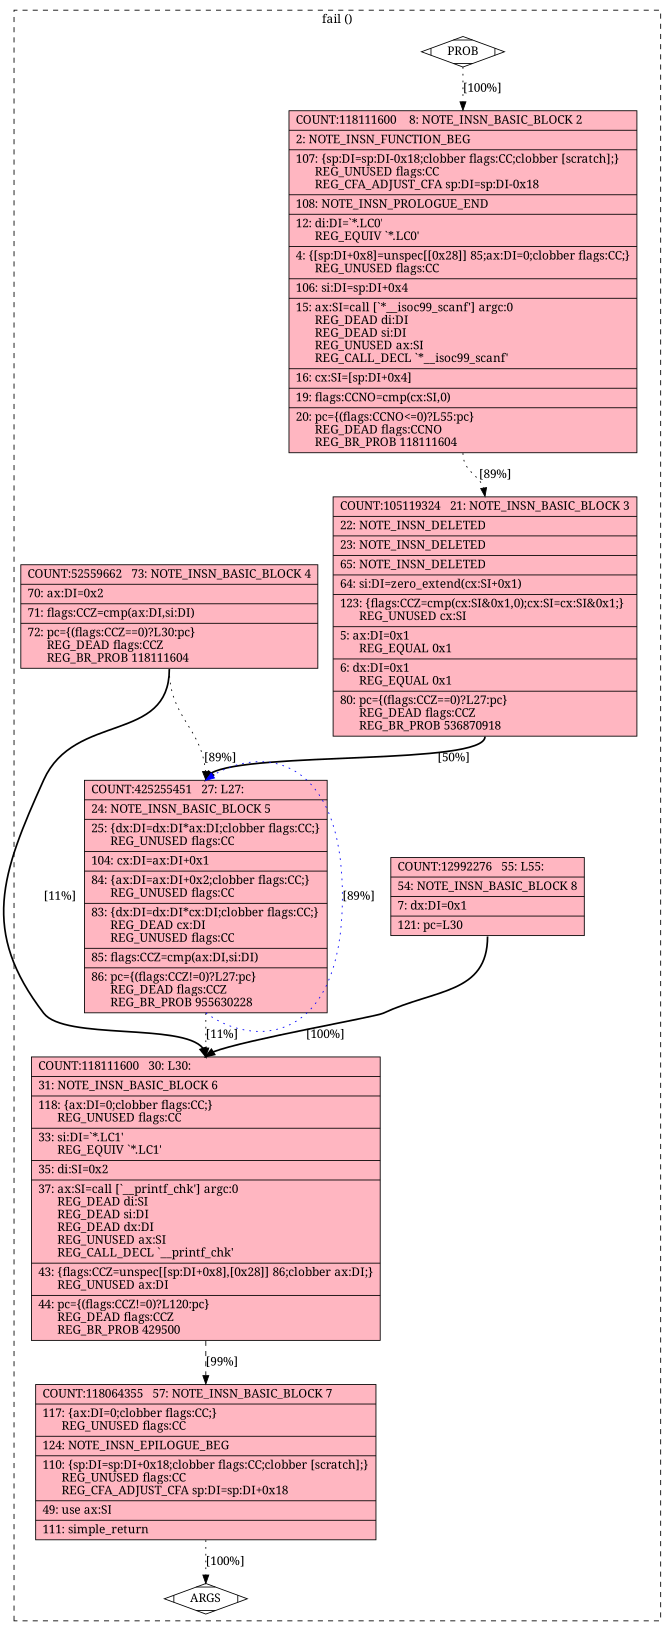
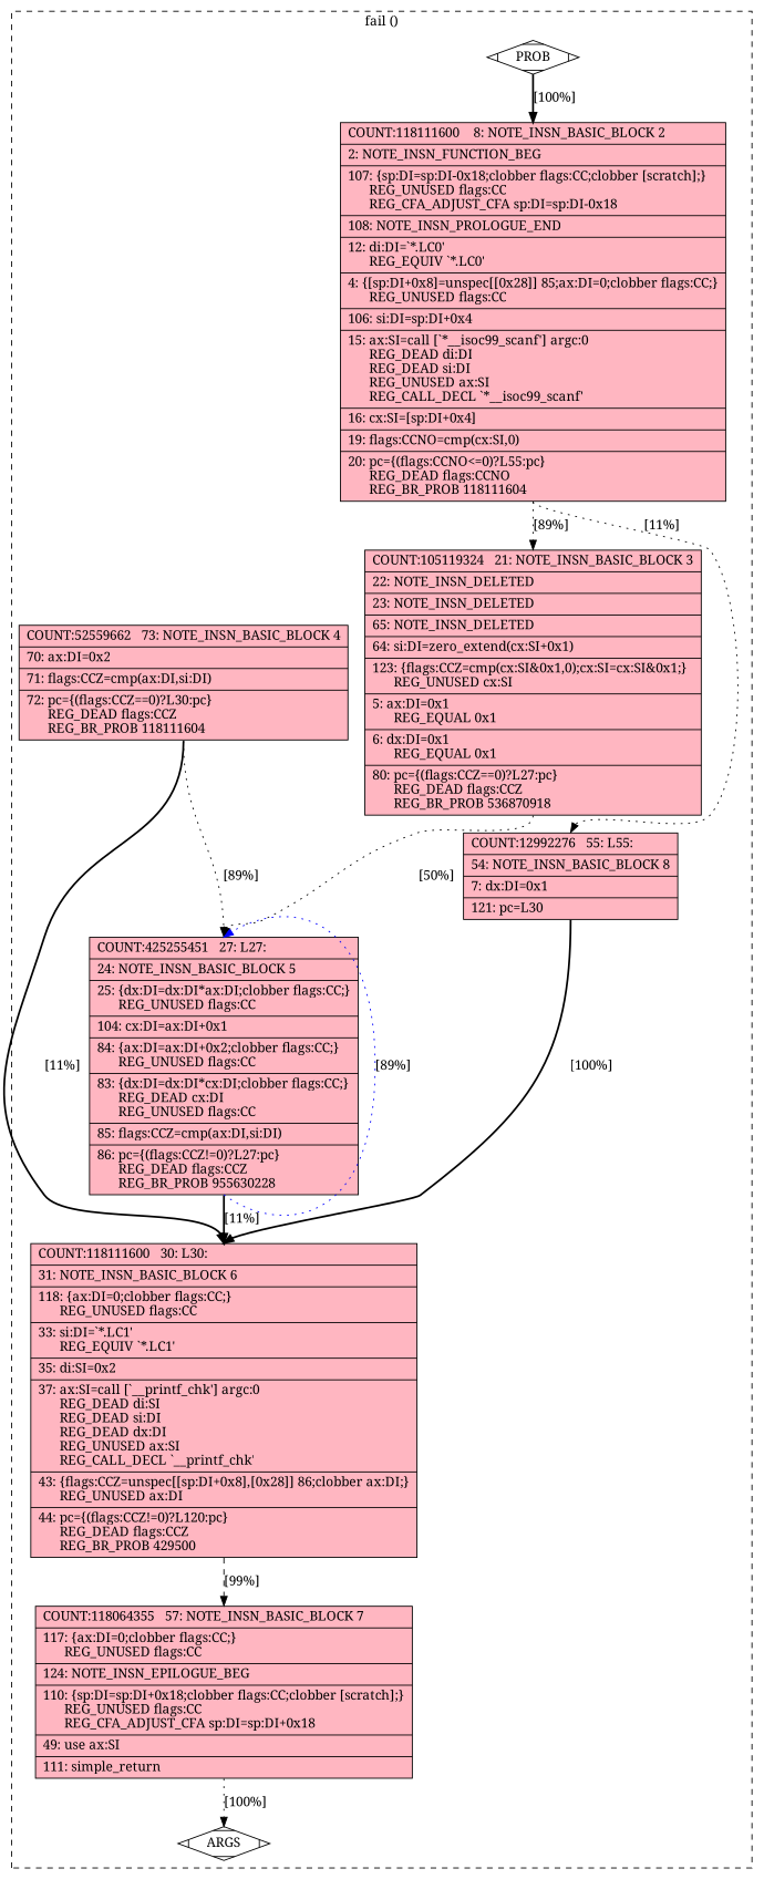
  digraph {
    fontname="Noto Serif"
    node [fillcolor=lightpink fontname="Noto Serif" shape=record style=filled]
    edge [color=black constraint=true fontname="Noto Serif" headport=n style=dotted tailport=s weight=10]
    n1 [fillcolor=white label=PROB shape=Mdiamond]
    n2 [label="{COUNT:118111600\ \ \ \ 8:\ NOTE_INSN_BASIC_BLOCK\ 2\l|\ \ \ \ 2:\ NOTE_INSN_FUNCTION_BEG\l|\ \ 107:\ \{sp:DI=sp:DI-0x18;clobber\ flags:CC;clobber\ [scratch];\}\l\ \ \ \ \ \ REG_UNUSED\ flags:CC\l\ \ \ \ \ \ REG_CFA_ADJUST_CFA\ sp:DI=sp:DI-0x18\l|\ \ 108:\ NOTE_INSN_PROLOGUE_END\l|\ \ \ 12:\ di:DI=`*.LC0'\l\ \ \ \ \ \ REG_EQUIV\ `*.LC0'\l|\ \ \ \ 4:\ \{[sp:DI+0x8]=unspec[[0x28]]\ 85;ax:DI=0;clobber\ flags:CC;\}\l\ \ \ \ \ \ REG_UNUSED\ flags:CC\l|\ \ 106:\ si:DI=sp:DI+0x4\l|\ \ \ 15:\ ax:SI=call\ [`*__isoc99_scanf']\ argc:0\l\ \ \ \ \ \ REG_DEAD\ di:DI\l\ \ \ \ \ \ REG_DEAD\ si:DI\l\ \ \ \ \ \ REG_UNUSED\ ax:SI\l\ \ \ \ \ \ REG_CALL_DECL\ `*__isoc99_scanf'\l|\ \ \ 16:\ cx:SI=[sp:DI+0x4]\l|\ \ \ 19:\ flags:CCNO=cmp(cx:SI,0)\l|\ \ \ 20:\ pc=\{(flags:CCNO\<=0)?L55:pc\}\l\ \ \ \ \ \ REG_DEAD\ flags:CCNO\l\ \ \ \ \ \ REG_BR_PROB\ 118111604\l}"]
    n3 [fillcolor=white label=ARGS shape=Mdiamond]
    n4 [label="{COUNT:12992276\ \ \ 55:\ L55:\l|\ \ \ 54:\ NOTE_INSN_BASIC_BLOCK\ 8\l|\ \ \ \ 7:\ dx:DI=0x1\l|\ \ 121:\ pc=L30\l}"]
    n5 [label="{COUNT:105119324\ \ \ 21:\ NOTE_INSN_BASIC_BLOCK\ 3\l|\ \ \ 22:\ NOTE_INSN_DELETED\l|\ \ \ 23:\ NOTE_INSN_DELETED\l|\ \ \ 65:\ NOTE_INSN_DELETED\l|\ \ \ 64:\ si:DI=zero_extend(cx:SI+0x1)\l|\ \ 123:\ \{flags:CCZ=cmp(cx:SI&0x1,0);cx:SI=cx:SI&0x1;\}\l\ \ \ \ \ \ REG_UNUSED\ cx:SI\l|\ \ \ \ 5:\ ax:DI=0x1\l\ \ \ \ \ \ REG_EQUAL\ 0x1\l|\ \ \ \ 6:\ dx:DI=0x1\l\ \ \ \ \ \ REG_EQUAL\ 0x1\l|\ \ \ 80:\ pc=\{(flags:CCZ==0)?L27:pc\}\l\ \ \ \ \ \ REG_DEAD\ flags:CCZ\l\ \ \ \ \ \ REG_BR_PROB\ 536870918\l}"]
    n6 [label="{COUNT:118111600\ \ \ 30:\ L30:\l|\ \ \ 31:\ NOTE_INSN_BASIC_BLOCK\ 6\l|\ \ 118:\ \{ax:DI=0;clobber\ flags:CC;\}\l\ \ \ \ \ \ REG_UNUSED\ flags:CC\l|\ \ \ 33:\ si:DI=`*.LC1'\l\ \ \ \ \ \ REG_EQUIV\ `*.LC1'\l|\ \ \ 35:\ di:SI=0x2\l|\ \ \ 37:\ ax:SI=call\ [`__printf_chk']\ argc:0\l\ \ \ \ \ \ REG_DEAD\ di:SI\l\ \ \ \ \ \ REG_DEAD\ si:DI\l\ \ \ \ \ \ REG_DEAD\ dx:DI\l\ \ \ \ \ \ REG_UNUSED\ ax:SI\l\ \ \ \ \ \ REG_CALL_DECL\ `__printf_chk'\l|\ \ \ 43:\ \{flags:CCZ=unspec[[sp:DI+0x8],[0x28]]\ 86;clobber\ ax:DI;\}\l\ \ \ \ \ \ REG_UNUSED\ ax:DI\l|\ \ \ 44:\ pc=\{(flags:CCZ!=0)?L120:pc\}\l\ \ \ \ \ \ REG_DEAD\ flags:CCZ\l\ \ \ \ \ \ REG_BR_PROB\ 429500\l}"]
    n7 [label="{COUNT:52559662\ \ \ 73:\ NOTE_INSN_BASIC_BLOCK\ 4\l|\ \ \ 70:\ ax:DI=0x2\l|\ \ \ 71:\ flags:CCZ=cmp(ax:DI,si:DI)\l|\ \ \ 72:\ pc=\{(flags:CCZ==0)?L30:pc\}\l\ \ \ \ \ \ REG_DEAD\ flags:CCZ\l\ \ \ \ \ \ REG_BR_PROB\ 118111604\l}"]
    n8 [label="{COUNT:425255451\ \ \ 27:\ L27:\l|\ \ \ 24:\ NOTE_INSN_BASIC_BLOCK\ 5\l|\ \ \ 25:\ \{dx:DI=dx:DI*ax:DI;clobber\ flags:CC;\}\l\ \ \ \ \ \ REG_UNUSED\ flags:CC\l|\ \ 104:\ cx:DI=ax:DI+0x1\l|\ \ \ 84:\ \{ax:DI=ax:DI+0x2;clobber\ flags:CC;\}\l\ \ \ \ \ \ REG_UNUSED\ flags:CC\l|\ \ \ 83:\ \{dx:DI=dx:DI*cx:DI;clobber\ flags:CC;\}\l\ \ \ \ \ \ REG_DEAD\ cx:DI\l\ \ \ \ \ \ REG_UNUSED\ flags:CC\l|\ \ \ 85:\ flags:CCZ=cmp(ax:DI,si:DI)\l|\ \ \ 86:\ pc=\{(flags:CCZ!=0)?L27:pc\}\l\ \ \ \ \ \ REG_DEAD\ flags:CCZ\l\ \ \ \ \ \ REG_BR_PROB\ 955630228\l}"]
    n9 [label="{COUNT:118064355\ \ \ 57:\ NOTE_INSN_BASIC_BLOCK\ 7\l|\ \ 117:\ \{ax:DI=0;clobber\ flags:CC;\}\l\ \ \ \ \ \ REG_UNUSED\ flags:CC\l|\ \ 124:\ NOTE_INSN_EPILOGUE_BEG\l|\ \ 110:\ \{sp:DI=sp:DI+0x18;clobber\ flags:CC;clobber\ [scratch];\}\l\ \ \ \ \ \ REG_UNUSED\ flags:CC\l\ \ \ \ \ \ REG_CFA_ADJUST_CFA\ sp:DI=sp:DI+0x18\l|\ \ \ 49:\ use\ ax:SI\l|\ \ 111:\ simple_return\l}"]
    subgraph cluster_1 {
      color=black
      label="fail ()"
      style=dashed
      n1
      n2
      n3
      n4
      n5
      n6
      n7
      n8
      n9
    }
-   n1 -> n2 [label="[100%]" weight=100]
+   n1 -> n2 [label="[100%]" style=bold weight=100]
    n1 -> n3 [style=invis color="" weight=""]
+   n2 -> n4 [label="[11%]"]
    n2 -> n5 [label="[89%]" weight=100]
    n4 -> n6 [label="[100%]" style=bold]
-   n5 -> n8 [label="[50%]" style=bold]
+   n5 -> n8 [label="[50%]"]
    n6 -> n9 [label="[99%]" style=dashed weight=100]
    n7 -> n6 [label="[11%]" style=bold]
    n7 -> n8 [label="[89%]" weight=100]
-   n8 -> n6 [label="[11%]" weight=100]
+   n8 -> n6 [label="[11%]" style=bold weight=100]
    n8 -> n8 [color=blue constraint=false label="[89%]"]
    n9 -> n3 [label="[100%]"]
  }
